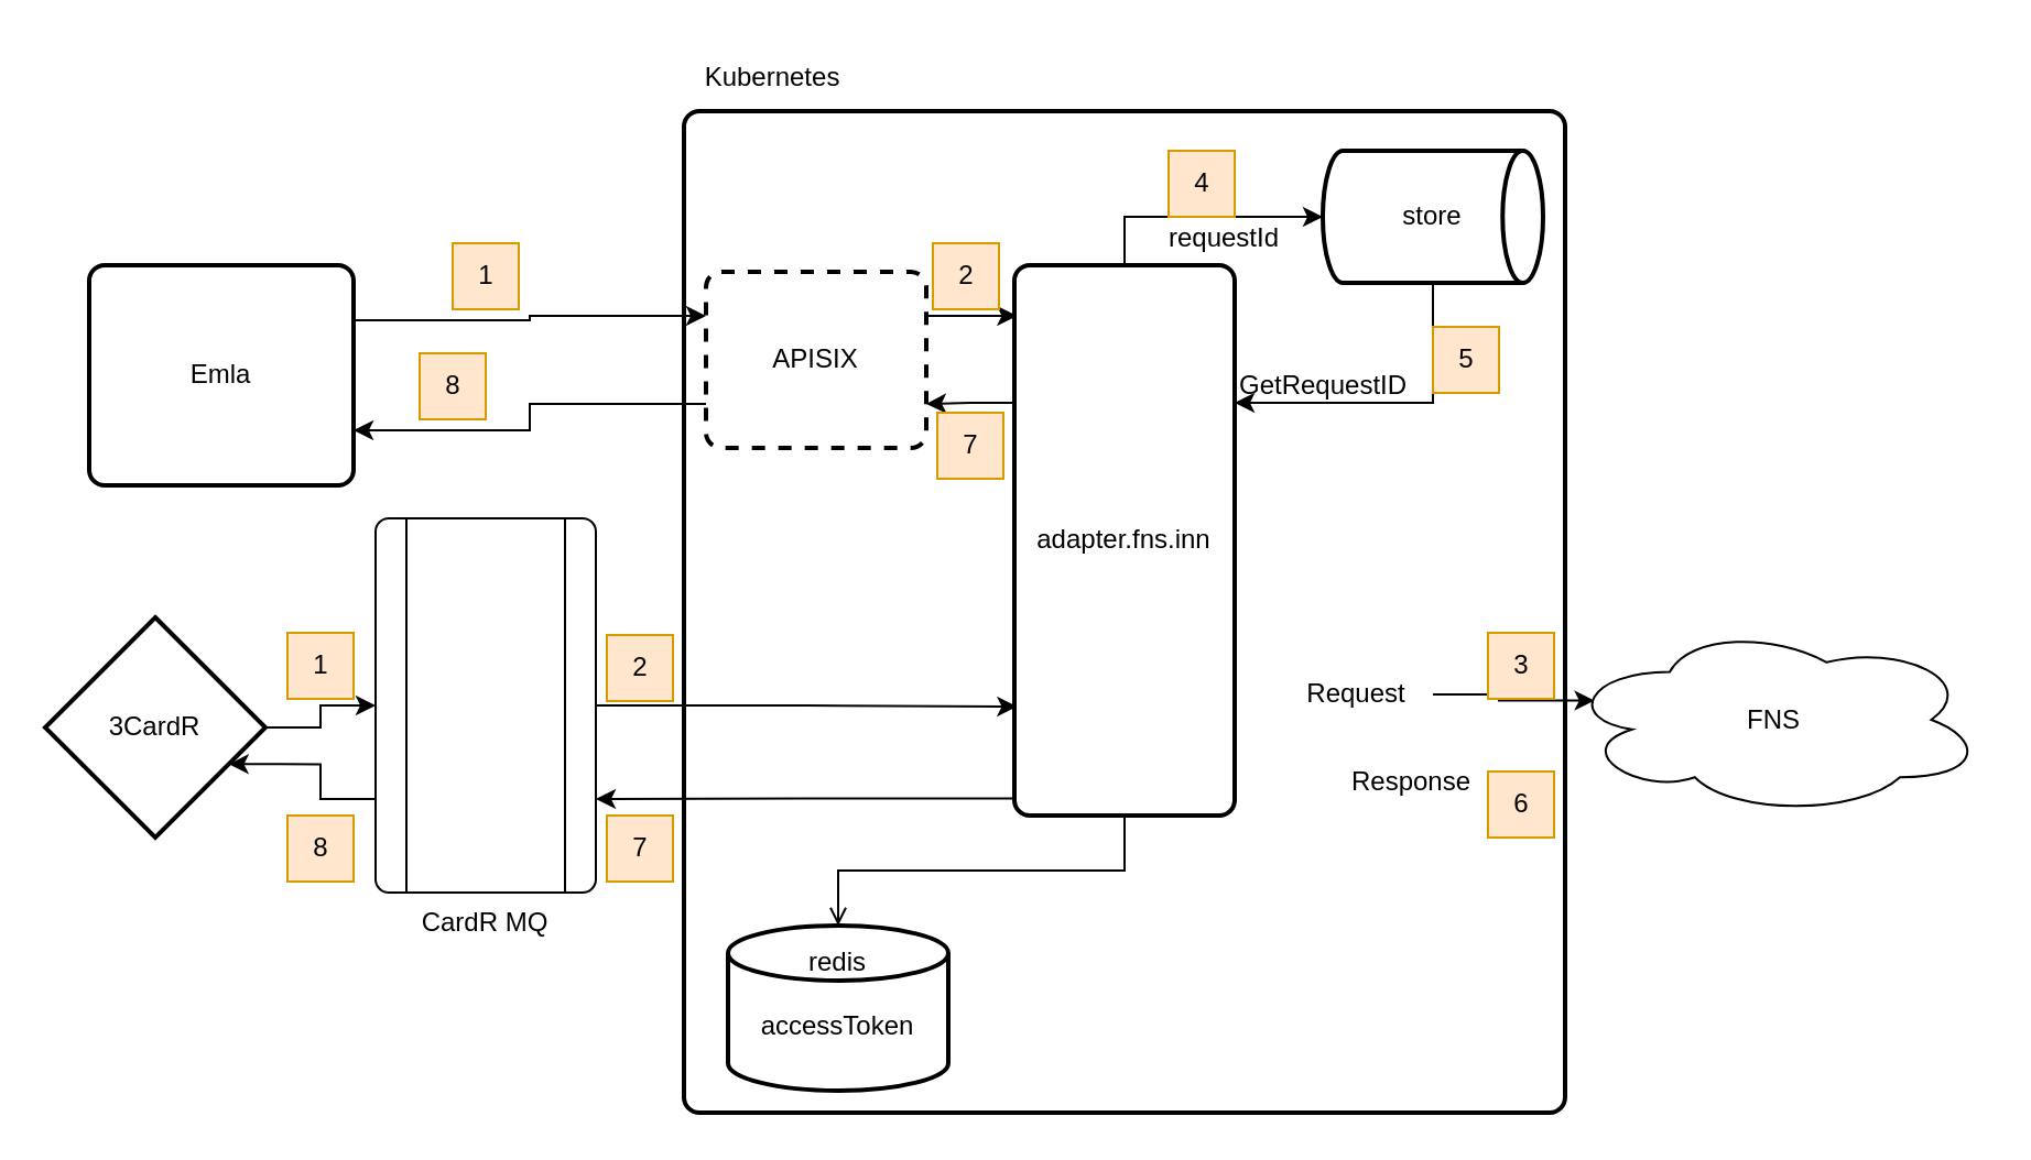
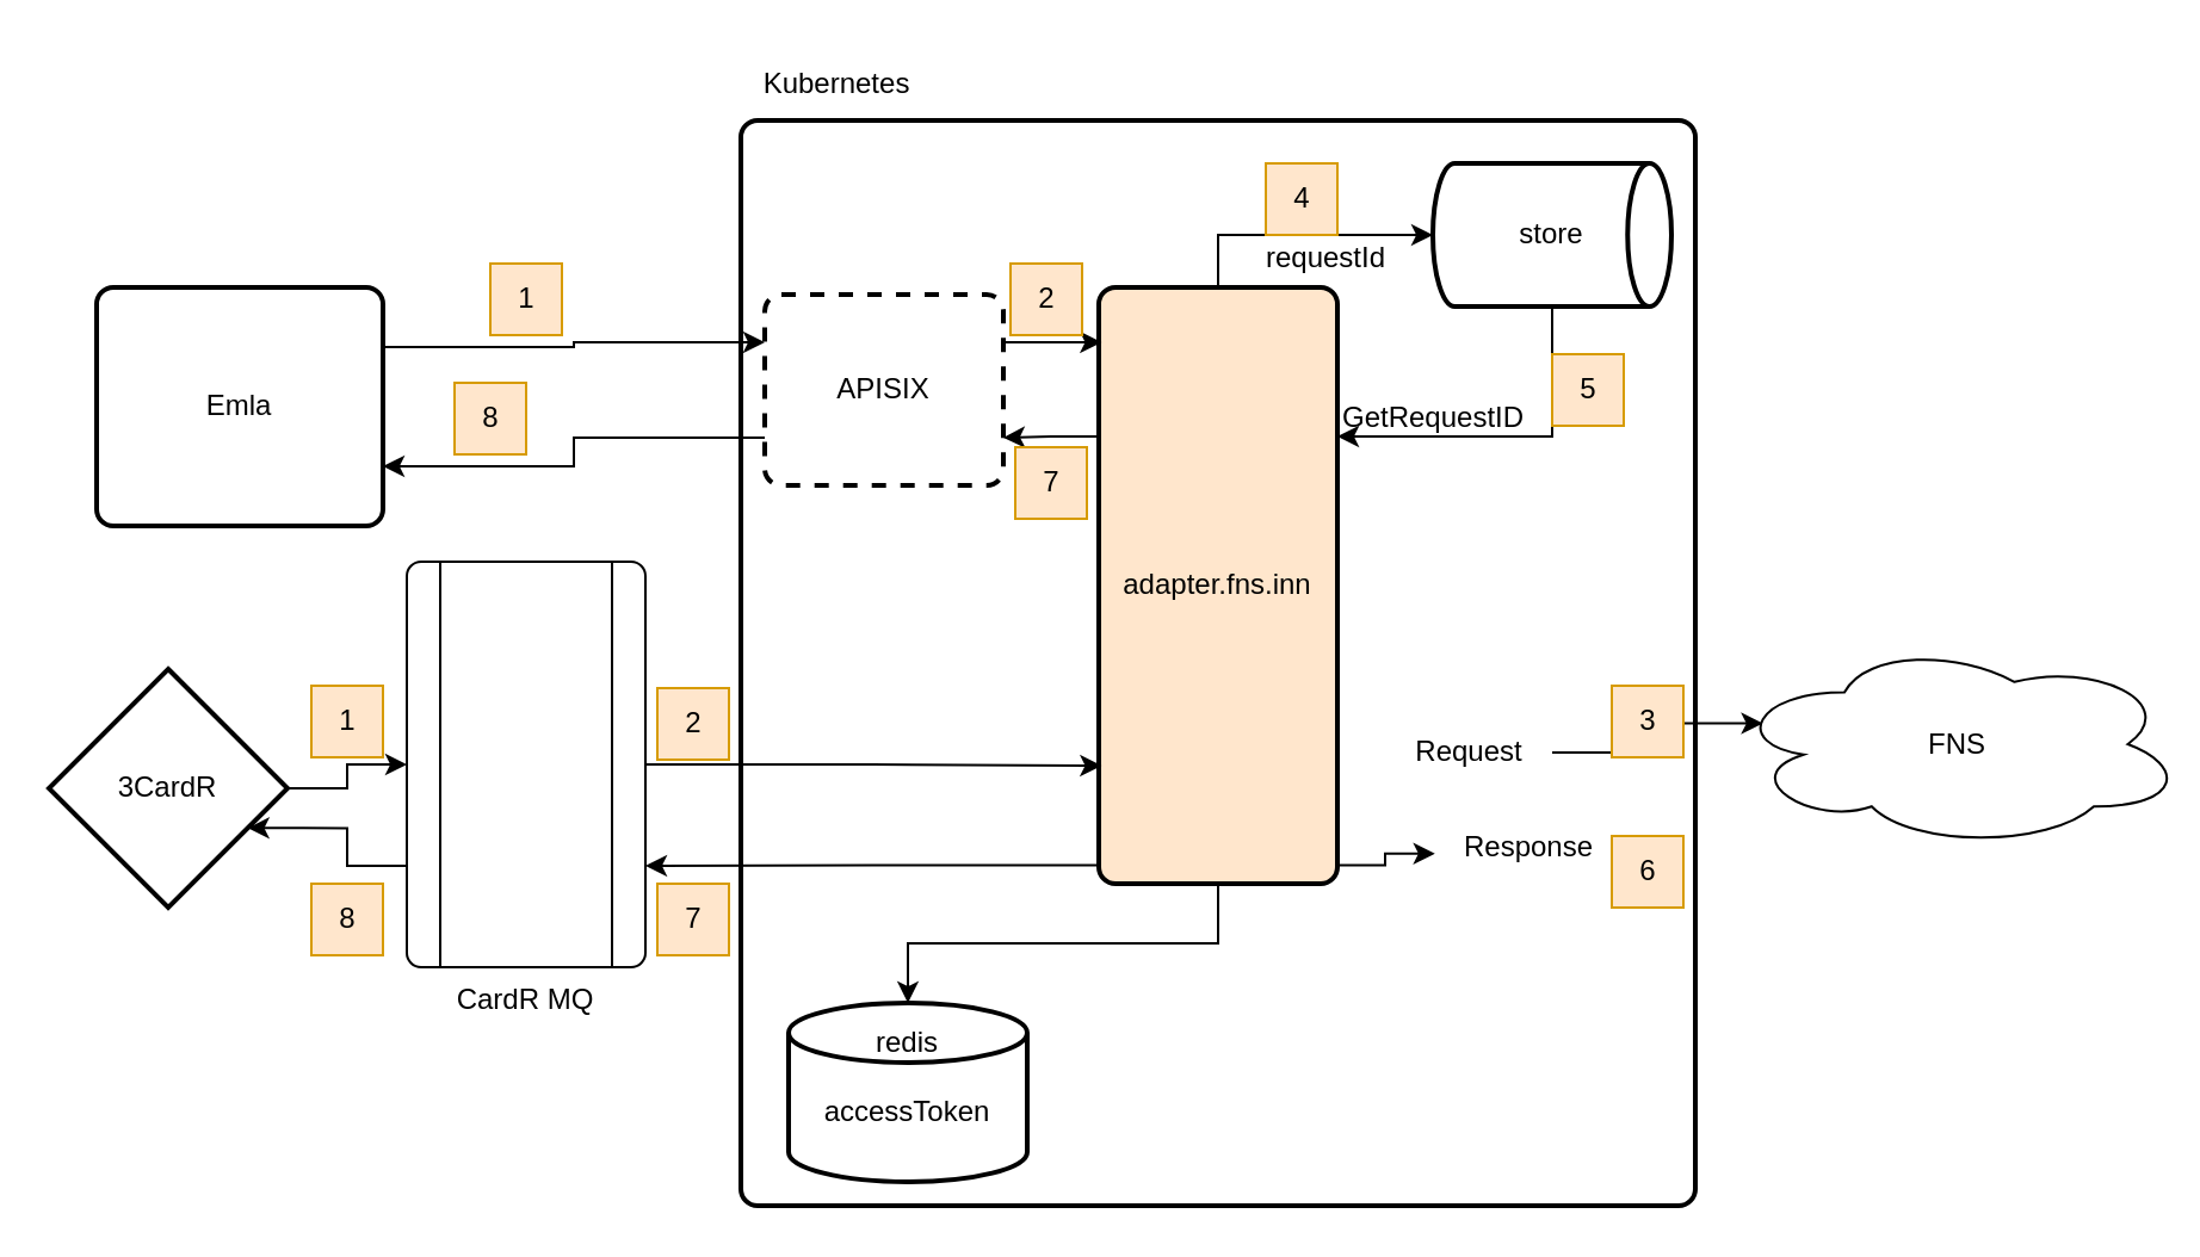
  <mxCell id="0" />
  <mxCell id="1" parent="0" />
  <mxCell id="2" style="edgeStyle=orthogonalEdgeStyle;rounded=0;orthogonalLoop=1;jettySize=auto;html=1;exitX=1;exitY=0.5;exitDx=0;exitDy=0;entryX=0;entryY=0.5;entryDx=0;entryDy=0;" edge="1" parent="1" source="3" target="5"><mxGeometry relative="1" as="geometry" /></mxCell>
  <mxCell id="3" value="3CardR" style="rhombus;whiteSpace=wrap;html=1;absoluteArcSize=1;arcSize=14;strokeWidth=2;" vertex="1" parent="1"><mxGeometry x="20" y="280" width="100" height="100" as="geometry" /></mxCell>
  <mxCell id="4" style="edgeStyle=orthogonalEdgeStyle;rounded=0;orthogonalLoop=1;jettySize=auto;html=1;exitX=0;exitY=0.75;exitDx=0;exitDy=0;entryX=1;entryY=0.75;entryDx=0;entryDy=0;" edge="1" parent="1" source="5" target="3"><mxGeometry relative="1" as="geometry" /></mxCell>
  <mxCell id="5" value="CardR MQ" style="verticalLabelPosition=bottom;verticalAlign=top;html=1;shape=process;whiteSpace=wrap;rounded=1;size=0.14;arcSize=6;" vertex="1" parent="1"><mxGeometry x="170" y="235" width="100" height="170" as="geometry" /></mxCell>
  <mxCell id="6" value="&lt;p style=&quot;line-height: 10%;&quot;&gt;&lt;br&gt;&lt;/p&gt;" style="rounded=1;whiteSpace=wrap;html=1;absoluteArcSize=1;arcSize=14;strokeWidth=2;align=right;" vertex="1" parent="1"><mxGeometry x="310" y="50" width="400" height="455" as="geometry" /></mxCell>
  <mxCell id="7" style="edgeStyle=orthogonalEdgeStyle;rounded=0;orthogonalLoop=1;jettySize=auto;html=1;exitX=1;exitY=0.5;exitDx=0;exitDy=0;entryX=0.07;entryY=0.4;entryDx=0;entryDy=0;entryPerimeter=0;" edge="1" parent="1" source="21" target="20"><mxGeometry relative="1" as="geometry" /></mxCell>
  <mxCell id="8" style="edgeStyle=orthogonalEdgeStyle;rounded=0;orthogonalLoop=1;jettySize=auto;html=1;exitX=0.004;exitY=0.969;exitDx=0;exitDy=0;entryX=1;entryY=0.75;entryDx=0;entryDy=0;exitPerimeter=0;" edge="1" parent="1" source="10" target="5"><mxGeometry relative="1" as="geometry" /></mxCell>
  <mxCell id="9" style="edgeStyle=orthogonalEdgeStyle;rounded=0;orthogonalLoop=1;jettySize=auto;html=1;exitX=0;exitY=0.25;exitDx=0;exitDy=0;entryX=1;entryY=0.75;entryDx=0;entryDy=0;" edge="1" parent="1" source="10" target="35"><mxGeometry relative="1" as="geometry" /></mxCell>
- <mxCell id="10" value="adapter.fns.inn" style="rounded=1;whiteSpace=wrap;html=1;absoluteArcSize=1;arcSize=14;strokeWidth=2;" vertex="1" parent="1"><mxGeometry x="460" y="120" width="100" height="250" as="geometry" /></mxCell>
+ <mxCell id="10" value="adapter.fns.inn" style="rounded=1;whiteSpace=wrap;html=1;absoluteArcSize=1;arcSize=14;strokeWidth=2;fillColor=#ffe6cc;" vertex="1" parent="1"><mxGeometry x="460" y="120" width="100" height="250" as="geometry" /></mxCell>
  <mxCell id="11" value="Kubernetes" style="text;html=1;align=center;verticalAlign=middle;resizable=0;points=[];autosize=1;strokeColor=none;fillColor=none;" vertex="1" parent="1"><mxGeometry x="310" y="20" width="80" height="30" as="geometry" /></mxCell>
  <mxCell id="12" value="redis&lt;div&gt;&lt;br&gt;&lt;div&gt;accessToken&lt;/div&gt;&lt;/div&gt;&lt;div&gt;&lt;br&gt;&lt;/div&gt;" style="strokeWidth=2;html=1;shape=mxgraph.flowchart.database;whiteSpace=wrap;" vertex="1" parent="1"><mxGeometry x="330" y="420" width="100" height="75" as="geometry" /></mxCell>
- <mxCell id="13" style="edgeStyle=orthogonalEdgeStyle;rounded=0;orthogonalLoop=1;jettySize=auto;html=1;exitX=0.5;exitY=1;exitDx=0;exitDy=0;entryX=0.5;entryY=0;entryDx=0;entryDy=0;entryPerimeter=0;endArrow=open;" edge="1" parent="1" source="10" target="12"><mxGeometry relative="1" as="geometry" /></mxCell>
+ <mxCell id="13" style="edgeStyle=orthogonalEdgeStyle;rounded=0;orthogonalLoop=1;jettySize=auto;html=1;exitX=0.5;exitY=1;exitDx=0;exitDy=0;entryX=0.5;entryY=0;entryDx=0;entryDy=0;entryPerimeter=0;" edge="1" parent="1" source="10" target="12"><mxGeometry relative="1" as="geometry" /></mxCell>
  <mxCell id="14" style="edgeStyle=orthogonalEdgeStyle;rounded=0;orthogonalLoop=1;jettySize=auto;html=1;exitX=0.5;exitY=1;exitDx=0;exitDy=0;exitPerimeter=0;entryX=1;entryY=0.25;entryDx=0;entryDy=0;" edge="1" parent="1" source="15" target="10"><mxGeometry relative="1" as="geometry" /></mxCell>
  <mxCell id="15" value="store" style="strokeWidth=2;html=1;shape=mxgraph.flowchart.direct_data;whiteSpace=wrap;" vertex="1" parent="1"><mxGeometry x="600" y="68" width="100" height="60" as="geometry" /></mxCell>
  <mxCell id="16" value="GetRequestID" style="text;html=1;align=center;verticalAlign=middle;resizable=0;points=[];autosize=1;strokeColor=none;fillColor=none;rotation=0;" vertex="1" parent="1"><mxGeometry x="550" y="160" width="100" height="30" as="geometry" /></mxCell>
  <mxCell id="17" style="edgeStyle=orthogonalEdgeStyle;rounded=0;orthogonalLoop=1;jettySize=auto;html=1;exitX=0.5;exitY=0;exitDx=0;exitDy=0;entryX=0;entryY=0.5;entryDx=0;entryDy=0;entryPerimeter=0;" edge="1" parent="1" source="10" target="15"><mxGeometry relative="1" as="geometry" /></mxCell>
  <mxCell id="18" value="requestId" style="text;html=1;align=center;verticalAlign=middle;resizable=0;points=[];autosize=1;strokeColor=none;fillColor=none;" vertex="1" parent="1"><mxGeometry x="520" y="93" width="70" height="30" as="geometry" /></mxCell>
  <mxCell id="19" style="edgeStyle=orthogonalEdgeStyle;rounded=0;orthogonalLoop=1;jettySize=auto;html=1;exitX=1;exitY=0.5;exitDx=0;exitDy=0;shadow=0;textShadow=0;entryX=0.012;entryY=0.802;entryDx=0;entryDy=0;entryPerimeter=0;" edge="1" parent="1" source="5" target="10"><mxGeometry relative="1" as="geometry" /></mxCell>
- <mxCell id="20" value="FNS" style="ellipse;shape=cloud;whiteSpace=wrap;html=1;align=center;" vertex="1" parent="1"><mxGeometry x="710" y="283" width="190" height="87" as="geometry" /></mxCell>
+ <mxCell id="20" value="FNS" style="ellipse;shape=cloud;whiteSpace=wrap;html=1;align=center;" vertex="1" parent="1"><mxGeometry x="725" y="268" width="190" height="87" as="geometry" /></mxCell>
  <mxCell id="21" value="Request" style="text;html=1;align=center;verticalAlign=middle;resizable=0;points=[];autosize=1;strokeColor=none;fillColor=none;" vertex="1" parent="1"><mxGeometry x="580" y="300" width="70" height="30" as="geometry" /></mxCell>
+ <mxCell id="22" value="" style="edgeStyle=orthogonalEdgeStyle;rounded=0;orthogonalLoop=1;jettySize=auto;html=1;entryX=0.011;entryY=0.58;entryDx=0;entryDy=0;entryPerimeter=0;exitX=1.004;exitY=0.969;exitDx=0;exitDy=0;exitPerimeter=0;" edge="1" parent="1" source="10" target="23"><mxGeometry relative="1" as="geometry"><mxPoint x="430" y="308" as="sourcePoint" /><mxPoint x="735" y="350" as="targetPoint" /><Array as="points" /></mxGeometry></mxCell>
  <mxCell id="23" value="Response" style="text;html=1;align=center;verticalAlign=middle;resizable=0;points=[];autosize=1;strokeColor=none;fillColor=none;" vertex="1" parent="1"><mxGeometry x="600" y="340" width="80" height="30" as="geometry" /></mxCell>
  <mxCell id="24" value="1" style="text;html=1;align=center;verticalAlign=middle;resizable=0;points=[];autosize=1;strokeColor=#d79b00;fillColor=#ffe6cc;" vertex="1" parent="1"><mxGeometry x="205" y="110" width="30" height="30" as="geometry" /></mxCell>
  <mxCell id="25" value="2" style="text;html=1;align=center;verticalAlign=middle;resizable=0;points=[];autosize=1;strokeColor=#d79b00;fillColor=#ffe6cc;" vertex="1" parent="1"><mxGeometry x="275" y="288" width="30" height="30" as="geometry" /></mxCell>
  <mxCell id="26" value="3" style="text;html=1;align=center;verticalAlign=middle;resizable=0;points=[];autosize=1;strokeColor=#d79b00;fillColor=#ffe6cc;" vertex="1" parent="1"><mxGeometry x="675" y="287" width="30" height="30" as="geometry" /></mxCell>
  <mxCell id="27" value="4" style="text;html=1;align=center;verticalAlign=middle;resizable=0;points=[];autosize=1;strokeColor=#d79b00;fillColor=#ffe6cc;" vertex="1" parent="1"><mxGeometry x="530" y="68" width="30" height="30" as="geometry" /></mxCell>
  <mxCell id="28" value="5" style="text;html=1;align=center;verticalAlign=middle;resizable=0;points=[];autosize=1;strokeColor=#d79b00;fillColor=#ffe6cc;" vertex="1" parent="1"><mxGeometry x="650" y="148" width="30" height="30" as="geometry" /></mxCell>
  <mxCell id="29" value="6" style="text;html=1;align=center;verticalAlign=middle;resizable=0;points=[];autosize=1;strokeColor=#d79b00;fillColor=#ffe6cc;" vertex="1" parent="1"><mxGeometry x="675" y="350" width="30" height="30" as="geometry" /></mxCell>
  <mxCell id="30" value="7" style="text;html=1;align=center;verticalAlign=middle;resizable=0;points=[];autosize=1;strokeColor=#d79b00;fillColor=#ffe6cc;" vertex="1" parent="1"><mxGeometry x="275" y="370" width="30" height="30" as="geometry" /></mxCell>
  <mxCell id="31" value="8" style="text;html=1;align=center;verticalAlign=middle;resizable=0;points=[];autosize=1;strokeColor=#d79b00;fillColor=#ffe6cc;" vertex="1" parent="1"><mxGeometry x="130" y="370" width="30" height="30" as="geometry" /></mxCell>
  <mxCell id="32" style="edgeStyle=orthogonalEdgeStyle;rounded=0;orthogonalLoop=1;jettySize=auto;html=1;exitX=1;exitY=0.25;exitDx=0;exitDy=0;entryX=0;entryY=0.25;entryDx=0;entryDy=0;" edge="1" parent="1" source="33" target="35"><mxGeometry relative="1" as="geometry" /></mxCell>
  <mxCell id="33" value="Emla" style="rounded=1;whiteSpace=wrap;html=1;absoluteArcSize=1;arcSize=14;strokeWidth=2;" vertex="1" parent="1"><mxGeometry x="40" y="120" width="120" height="100" as="geometry" /></mxCell>
  <mxCell id="34" style="edgeStyle=orthogonalEdgeStyle;rounded=0;orthogonalLoop=1;jettySize=auto;html=1;exitX=0;exitY=0.75;exitDx=0;exitDy=0;entryX=1;entryY=0.75;entryDx=0;entryDy=0;" edge="1" parent="1" source="35" target="33"><mxGeometry relative="1" as="geometry" /></mxCell>
  <mxCell id="35" value="APISIX" style="rounded=1;whiteSpace=wrap;html=1;absoluteArcSize=1;arcSize=14;strokeWidth=2;dashed=1;" vertex="1" parent="1"><mxGeometry x="320" y="123" width="100" height="80" as="geometry" /></mxCell>
  <mxCell id="36" style="edgeStyle=orthogonalEdgeStyle;rounded=0;orthogonalLoop=1;jettySize=auto;html=1;exitX=1;exitY=0.25;exitDx=0;exitDy=0;entryX=0.012;entryY=0.092;entryDx=0;entryDy=0;entryPerimeter=0;" edge="1" parent="1" source="35" target="10"><mxGeometry relative="1" as="geometry" /></mxCell>
  <mxCell id="37" value="1" style="text;html=1;align=center;verticalAlign=middle;resizable=0;points=[];autosize=1;strokeColor=#d79b00;fillColor=#ffe6cc;" vertex="1" parent="1"><mxGeometry x="130" y="287" width="30" height="30" as="geometry" /></mxCell>
  <mxCell id="38" value="2" style="text;html=1;align=center;verticalAlign=middle;resizable=0;points=[];autosize=1;strokeColor=#d79b00;fillColor=#ffe6cc;" vertex="1" parent="1"><mxGeometry x="423" y="110" width="30" height="30" as="geometry" /></mxCell>
  <mxCell id="39" value="8" style="text;html=1;align=center;verticalAlign=middle;resizable=0;points=[];autosize=1;strokeColor=#d79b00;fillColor=#ffe6cc;" vertex="1" parent="1"><mxGeometry x="190" y="160" width="30" height="30" as="geometry" /></mxCell>
  <mxCell id="40" value="7" style="text;html=1;align=center;verticalAlign=middle;resizable=0;points=[];autosize=1;strokeColor=#d79b00;fillColor=#ffe6cc;" vertex="1" parent="1"><mxGeometry x="425" y="187" width="30" height="30" as="geometry" /></mxCell>
